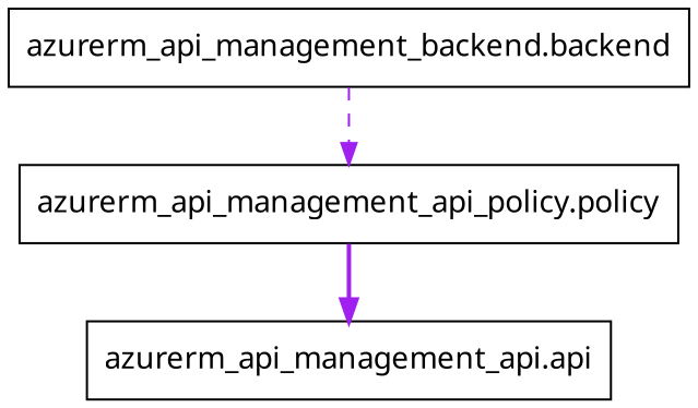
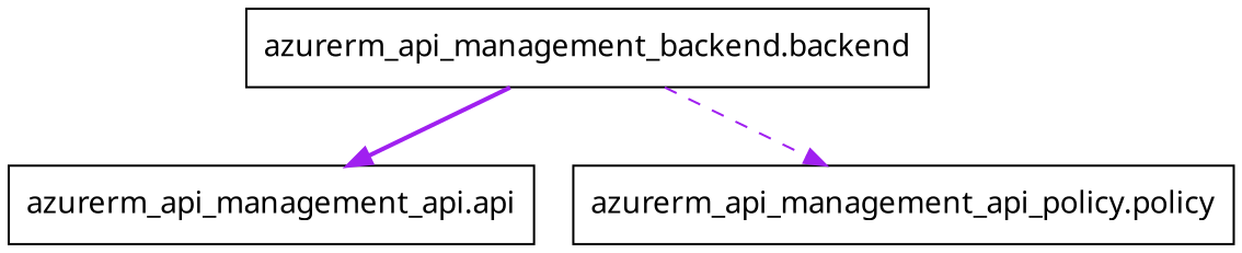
  digraph {
    rankdir=TB
    node [fontname="sans-serif" shape=rect]
    edge [color=purple]
    n1 [label="azurerm_api_management_api.api"]
    n2 [label="azurerm_api_management_api_policy.policy"]
    n3 [label="azurerm_api_management_backend.backend"]
-   n2 -> n1 [style=bold]
+   n3 -> n1 [style=bold]
    n3 -> n2 [style=dashed]
  }
